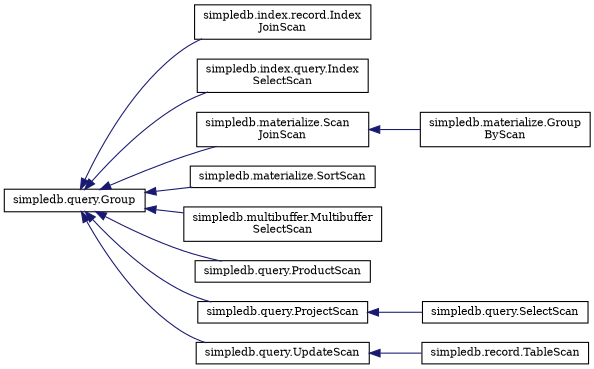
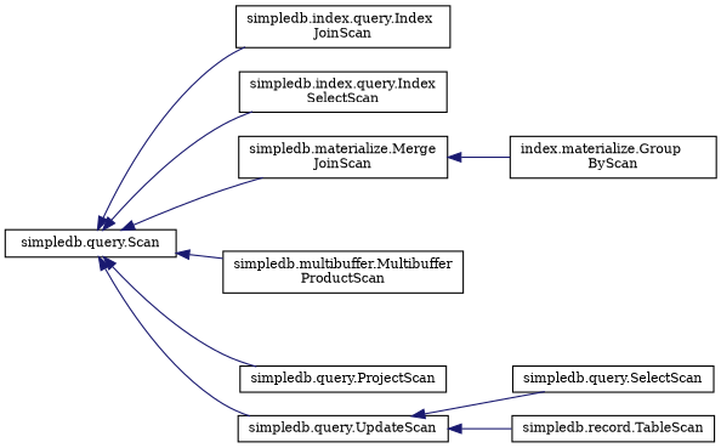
  digraph {
    fontname="DejaVu Serif"
    rankdir=LR
    node [color=black fillcolor=white fontname="DejaVu Serif" fontsize=10 shape=record style=filled]
    edge [color=midnightblue dir=back fontname="DejaVu Serif" fontsize=10 labelfontname=Helvetica labelfontsize=10 style=solid]
-   n1 [height=0.2 label="simpledb.query.Group" width=0.4]
-   n2 [height=0.2 label="simpledb.index.record.Index\lJoinScan" width=0.4]
+   n1 [height=0.2 label="simpledb.query.Scan" width=0.4]
+   n2 [height=0.2 label="simpledb.index.query.Index\lJoinScan" width=0.4]
    n3 [height=0.2 label="simpledb.index.query.Index\lSelectScan" width=0.4]
-   n4 [height=0.2 label="simpledb.materialize.Scan\lJoinScan" width=0.4]
-   n5 [height=0.2 label="simpledb.materialize.SortScan" width=0.4]
-   n6 [height=0.2 label="simpledb.multibuffer.Multibuffer\lSelectScan" width=0.4]
-   n7 [height=0.2 label="simpledb.query.ProductScan" width=0.4]
+   n4 [height=0.2 label="simpledb.materialize.Merge\lJoinScan" width=0.4]
+   n6 [height=0.2 label="simpledb.multibuffer.Multibuffer\lProductScan" width=0.4]
    n8 [height=0.2 label="simpledb.query.ProjectScan" width=0.4]
    n9 [height=0.2 label="simpledb.query.UpdateScan" width=0.4]
-   n10 [height=0.2 label="simpledb.materialize.Group\lByScan" width=0.4]
+   n10 [height=0.2 label="index.materialize.Group\lByScan" width=0.4]
    n11 [height=0.2 label="simpledb.query.SelectScan" width=0.4]
    n12 [height=0.2 label="simpledb.record.TableScan" width=0.4]
    n1 -> n2
    n1 -> n3
    n1 -> n4
-   n1 -> n5
    n1 -> n6
-   n1 -> n7
    n1 -> n8
    n1 -> n9
    n4 -> n10
-   n8 -> n11
+   n9 -> n11
    n9 -> n12
  }
